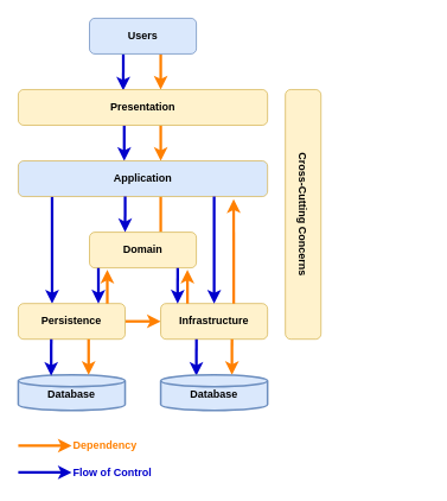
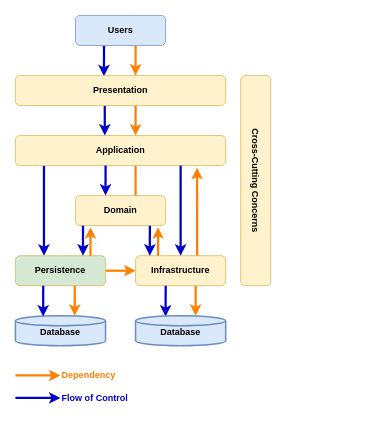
  <mxCell id="0" />
  <mxCell id="1" parent="0" />
  <mxCell id="2" style="edgeStyle=none;rounded=0;orthogonalLoop=1;jettySize=auto;html=1;entryX=0.396;entryY=0.025;entryDx=0;entryDy=0;entryPerimeter=0;strokeColor=#0000CC;strokeWidth=3;fontColor=#FF8000;" parent="1" edge="1"><mxGeometry relative="1" as="geometry"><mxPoint x="138" y="60" as="sourcePoint" /><mxPoint x="137.88" y="101" as="targetPoint" /></mxGeometry></mxCell>
  <mxCell id="3" style="edgeStyle=none;rounded=0;orthogonalLoop=1;jettySize=auto;html=1;exitX=0.75;exitY=1;exitDx=0;exitDy=0;entryX=0.607;entryY=0;entryDx=0;entryDy=0;entryPerimeter=0;strokeColor=#FF8000;strokeWidth=3;fontColor=#FF8000;" parent="1" edge="1"><mxGeometry relative="1" as="geometry"><mxPoint x="180" y="60" as="sourcePoint" /><mxPoint x="179.96" y="100" as="targetPoint" /></mxGeometry></mxCell>
  <mxCell id="4" value="Users" style="rounded=1;whiteSpace=wrap;html=1;fontStyle=1;fillColor=#dae8fc;strokeColor=#6c8ebf;" parent="1" vertex="1"><mxGeometry x="100" y="20" width="120" height="40" as="geometry" /></mxCell>
  <mxCell id="5" style="edgeStyle=none;rounded=0;orthogonalLoop=1;jettySize=auto;html=1;exitX=0.25;exitY=1;exitDx=0;exitDy=0;entryX=0.25;entryY=0;entryDx=0;entryDy=0;strokeColor=#0000CC;strokeWidth=3;fontColor=#FF8000;" parent="1" edge="1"><mxGeometry relative="1" as="geometry"><mxPoint x="139" y="140" as="sourcePoint" /><mxPoint x="139" y="180" as="targetPoint" /></mxGeometry></mxCell>
  <mxCell id="6" style="edgeStyle=none;rounded=0;orthogonalLoop=1;jettySize=auto;html=1;exitX=0.75;exitY=1;exitDx=0;exitDy=0;entryX=0.75;entryY=0;entryDx=0;entryDy=0;strokeColor=#FF8000;strokeWidth=3;fontColor=#FF8000;" parent="1" edge="1"><mxGeometry relative="1" as="geometry"><mxPoint x="180" y="140" as="sourcePoint" /><mxPoint x="180" y="180" as="targetPoint" /></mxGeometry></mxCell>
  <mxCell id="7" value="Presentation" style="rounded=1;whiteSpace=wrap;html=1;fontStyle=1;fillColor=#fff2cc;strokeColor=#d6b656;" parent="1" vertex="1"><mxGeometry x="20" y="100" width="280" height="40" as="geometry" /></mxCell>
  <mxCell id="8" value="" style="edgeStyle=orthogonalEdgeStyle;rounded=0;orthogonalLoop=1;jettySize=auto;html=1;strokeWidth=3;strokeColor=#FF8000;endArrow=none;" parent="1" source="10" target="11" edge="1"><mxGeometry relative="1" as="geometry"><Array as="points"><mxPoint x="180" y="240" /><mxPoint x="180" y="240" /></Array></mxGeometry></mxCell>
  <mxCell id="9" style="edgeStyle=none;rounded=0;orthogonalLoop=1;jettySize=auto;html=1;entryX=0.25;entryY=0;entryDx=0;entryDy=0;strokeColor=#0000CC;strokeWidth=3;fontColor=#FF8000;" parent="1" edge="1"><mxGeometry relative="1" as="geometry"><mxPoint x="58" y="220" as="sourcePoint" /><mxPoint x="58" y="340" as="targetPoint" /></mxGeometry></mxCell>
- <mxCell id="10" value="Application" style="rounded=1;whiteSpace=wrap;html=1;fontStyle=1;fillColor=#dae8fc;strokeColor=#d6b656;" parent="1" vertex="1"><mxGeometry x="20" y="180" width="280" height="40" as="geometry" /></mxCell>
+ <mxCell id="10" value="Application" style="rounded=1;whiteSpace=wrap;html=1;fontStyle=1;fillColor=#fff2cc;strokeColor=#d6b656;" parent="1" vertex="1"><mxGeometry x="20" y="180" width="280" height="40" as="geometry" /></mxCell>
  <mxCell id="11" value="Domain" style="rounded=1;whiteSpace=wrap;html=1;fontStyle=1;fillColor=#fff2cc;strokeColor=#d6b656;" parent="1" vertex="1"><mxGeometry x="100" y="260" width="120" height="40" as="geometry" /></mxCell>
  <mxCell id="12" value="Database" style="strokeWidth=2;html=1;shape=mxgraph.flowchart.database;whiteSpace=wrap;fontStyle=1;spacingTop=3;fillColor=#dae8fc;strokeColor=#6c8ebf;" parent="1" vertex="1"><mxGeometry x="20" y="420" width="120" height="40" as="geometry" /></mxCell>
  <mxCell id="13" value="Dependency" style="text;html=1;strokeColor=none;fillColor=none;align=left;verticalAlign=middle;whiteSpace=wrap;rounded=0;fontColor=#FF8000;fontStyle=1" parent="1" vertex="1"><mxGeometry x="80" y="490" width="40" height="20" as="geometry" /></mxCell>
  <mxCell id="14" value="" style="edgeStyle=orthogonalEdgeStyle;rounded=0;orthogonalLoop=1;jettySize=auto;html=1;strokeWidth=3;strokeColor=#FF8000;" parent="1" edge="1"><mxGeometry relative="1" as="geometry"><mxPoint x="20" y="499.5" as="sourcePoint" /><mxPoint x="80" y="499.5" as="targetPoint" /></mxGeometry></mxCell>
  <mxCell id="15" style="edgeStyle=none;rounded=0;orthogonalLoop=1;jettySize=auto;html=1;strokeColor=#FF8000;strokeWidth=3;fontColor=#FF8000;" parent="1" source="16" target="17" edge="1"><mxGeometry relative="1" as="geometry" /></mxCell>
- <mxCell id="16" value="Persistence" style="rounded=1;whiteSpace=wrap;html=1;fontStyle=1;fillColor=#fff2cc;strokeColor=#d6b656;" parent="1" vertex="1"><mxGeometry x="20" y="340" width="120" height="40" as="geometry" /></mxCell>
+ <mxCell id="16" value="Persistence" style="rounded=1;whiteSpace=wrap;html=1;fontStyle=1;fillColor=#d5e8d4;strokeColor=#d6b656;" parent="1" vertex="1"><mxGeometry x="20" y="340" width="120" height="40" as="geometry" /></mxCell>
  <mxCell id="17" value="Infrastructure" style="rounded=1;whiteSpace=wrap;html=1;fontStyle=1;fillColor=#fff2cc;strokeColor=#d6b656;" parent="1" vertex="1"><mxGeometry x="180" y="340" width="120" height="40" as="geometry" /></mxCell>
  <mxCell id="18" value="Cross-Cutting Concerns" style="rounded=1;whiteSpace=wrap;html=1;fontStyle=1;fillColor=#fff2cc;strokeColor=#d6b656;rotation=90;" parent="1" vertex="1"><mxGeometry x="200" y="220" width="280" height="40" as="geometry" /></mxCell>
  <mxCell id="19" style="edgeStyle=none;rounded=0;orthogonalLoop=1;jettySize=auto;html=1;entryX=0.25;entryY=0;entryDx=0;entryDy=0;strokeColor=#0000CC;strokeWidth=3;fontColor=#FF8000;" parent="1" edge="1"><mxGeometry relative="1" as="geometry"><mxPoint x="240" y="220" as="sourcePoint" /><mxPoint x="240" y="340" as="targetPoint" /></mxGeometry></mxCell>
  <mxCell id="20" style="edgeStyle=none;rounded=0;orthogonalLoop=1;jettySize=auto;html=1;entryX=0.214;entryY=1.075;entryDx=0;entryDy=0;entryPerimeter=0;strokeColor=#FF8000;strokeWidth=3;fontColor=#FF8000;" parent="1" edge="1"><mxGeometry relative="1" as="geometry"><mxPoint x="261.988" y="340" as="sourcePoint" /><mxPoint x="261.92" y="223" as="targetPoint" /></mxGeometry></mxCell>
  <mxCell id="21" style="edgeStyle=none;rounded=0;orthogonalLoop=1;jettySize=auto;html=1;entryX=0.396;entryY=0.025;entryDx=0;entryDy=0;entryPerimeter=0;strokeColor=#0000CC;strokeWidth=3;fontColor=#FF8000;" parent="1" edge="1"><mxGeometry relative="1" as="geometry"><mxPoint x="57.04" y="380" as="sourcePoint" /><mxPoint x="56.92" y="421" as="targetPoint" /></mxGeometry></mxCell>
  <mxCell id="22" style="edgeStyle=none;rounded=0;orthogonalLoop=1;jettySize=auto;html=1;exitX=0.75;exitY=1;exitDx=0;exitDy=0;entryX=0.607;entryY=0;entryDx=0;entryDy=0;entryPerimeter=0;strokeColor=#FF8000;strokeWidth=3;fontColor=#FF8000;" parent="1" edge="1"><mxGeometry relative="1" as="geometry"><mxPoint x="99.04" y="380" as="sourcePoint" /><mxPoint x="99" y="420" as="targetPoint" /></mxGeometry></mxCell>
  <mxCell id="23" style="edgeStyle=none;rounded=0;orthogonalLoop=1;jettySize=auto;html=1;entryX=0.396;entryY=0.025;entryDx=0;entryDy=0;entryPerimeter=0;strokeColor=#0000CC;strokeWidth=3;fontColor=#FF8000;" parent="1" edge="1"><mxGeometry relative="1" as="geometry"><mxPoint x="220.12" y="380" as="sourcePoint" /><mxPoint x="220" y="421" as="targetPoint" /></mxGeometry></mxCell>
  <mxCell id="24" style="edgeStyle=none;rounded=0;orthogonalLoop=1;jettySize=auto;html=1;exitX=0.75;exitY=1;exitDx=0;exitDy=0;entryX=0.607;entryY=0;entryDx=0;entryDy=0;entryPerimeter=0;strokeColor=#FF8000;strokeWidth=3;fontColor=#FF8000;" parent="1" edge="1"><mxGeometry relative="1" as="geometry"><mxPoint x="260.04" y="380" as="sourcePoint" /><mxPoint x="260" y="420" as="targetPoint" /></mxGeometry></mxCell>
  <mxCell id="25" style="edgeStyle=none;rounded=0;orthogonalLoop=1;jettySize=auto;html=1;exitX=0.75;exitY=1;exitDx=0;exitDy=0;entryX=0.607;entryY=0;entryDx=0;entryDy=0;entryPerimeter=0;strokeColor=#0000CC;strokeWidth=3;fontColor=#FF8000;" parent="1" edge="1"><mxGeometry relative="1" as="geometry"><mxPoint x="140.04" y="220" as="sourcePoint" /><mxPoint x="140" y="260" as="targetPoint" /></mxGeometry></mxCell>
  <mxCell id="26" value="Flow of Control" style="text;html=1;strokeColor=none;fillColor=none;align=left;verticalAlign=middle;whiteSpace=wrap;rounded=0;fontColor=#0000CC;fontStyle=1" parent="1" vertex="1"><mxGeometry x="80" y="520" width="100" height="20" as="geometry" /></mxCell>
  <mxCell id="27" value="" style="edgeStyle=orthogonalEdgeStyle;rounded=0;orthogonalLoop=1;jettySize=auto;html=1;strokeWidth=3;strokeColor=#0000CC;fontColor=#0000CC;" parent="1" edge="1"><mxGeometry relative="1" as="geometry"><mxPoint x="20" y="529.5" as="sourcePoint" /><mxPoint x="80" y="529.5" as="targetPoint" /></mxGeometry></mxCell>
  <mxCell id="28" style="rounded=0;orthogonalLoop=1;jettySize=auto;html=1;exitX=0.75;exitY=0;exitDx=0;exitDy=0;entryX=0.083;entryY=1.05;entryDx=0;entryDy=0;entryPerimeter=0;strokeWidth=3;strokeColor=#FF8000;" parent="1" edge="1"><mxGeometry relative="1" as="geometry"><mxPoint x="120.04" y="340" as="sourcePoint" /><mxPoint x="120" y="302" as="targetPoint" /></mxGeometry></mxCell>
  <mxCell id="29" style="rounded=0;orthogonalLoop=1;jettySize=auto;html=1;exitX=0.75;exitY=0;exitDx=0;exitDy=0;entryX=0.083;entryY=1.05;entryDx=0;entryDy=0;entryPerimeter=0;strokeWidth=3;strokeColor=#FF8000;" parent="1" edge="1"><mxGeometry relative="1" as="geometry"><mxPoint x="210.04" y="340" as="sourcePoint" /><mxPoint x="210" y="302" as="targetPoint" /></mxGeometry></mxCell>
  <mxCell id="30" style="edgeStyle=none;rounded=0;orthogonalLoop=1;jettySize=auto;html=1;exitX=0.75;exitY=1;exitDx=0;exitDy=0;entryX=0.607;entryY=0;entryDx=0;entryDy=0;entryPerimeter=0;strokeColor=#0000CC;strokeWidth=3;fontColor=#FF8000;" parent="1" edge="1"><mxGeometry relative="1" as="geometry"><mxPoint x="110.04" y="300" as="sourcePoint" /><mxPoint x="110" y="340" as="targetPoint" /></mxGeometry></mxCell>
  <mxCell id="31" style="edgeStyle=none;rounded=0;orthogonalLoop=1;jettySize=auto;html=1;exitX=0.75;exitY=1;exitDx=0;exitDy=0;entryX=0.607;entryY=0;entryDx=0;entryDy=0;entryPerimeter=0;strokeColor=#0000CC;strokeWidth=3;fontColor=#FF8000;" parent="1" edge="1"><mxGeometry relative="1" as="geometry"><mxPoint x="199.04" y="300" as="sourcePoint" /><mxPoint x="199" y="340" as="targetPoint" /></mxGeometry></mxCell>
  <mxCell id="32" value="Database" style="strokeWidth=2;html=1;shape=mxgraph.flowchart.database;whiteSpace=wrap;fontStyle=1;spacingTop=3;fillColor=#dae8fc;strokeColor=#6c8ebf;" vertex="1" parent="1"><mxGeometry x="180" y="420" width="120" height="40" as="geometry" /></mxCell>
